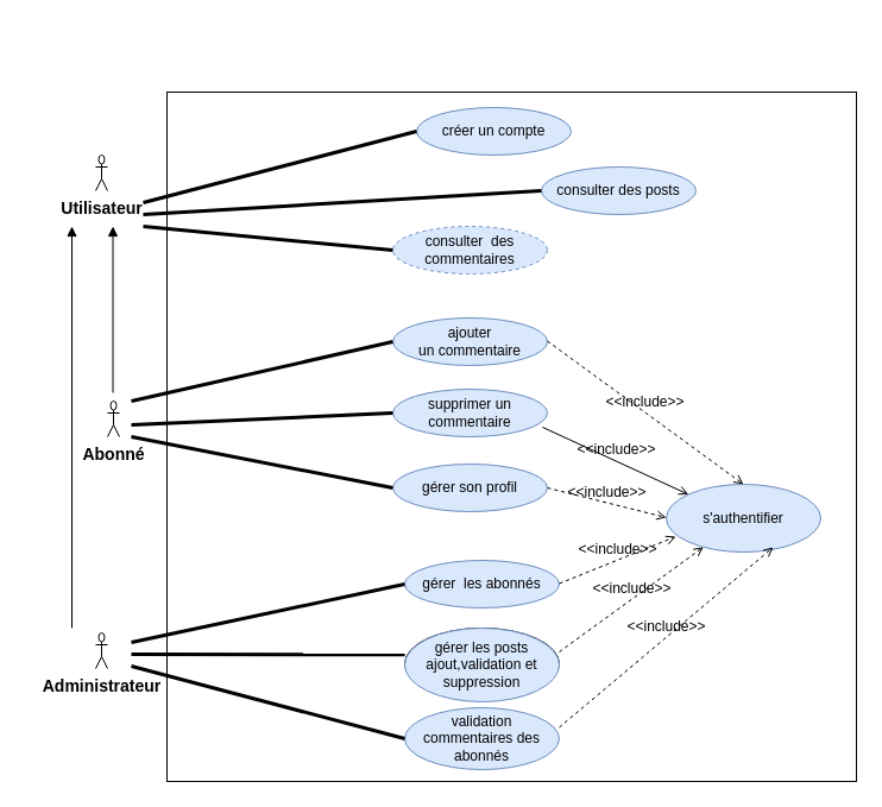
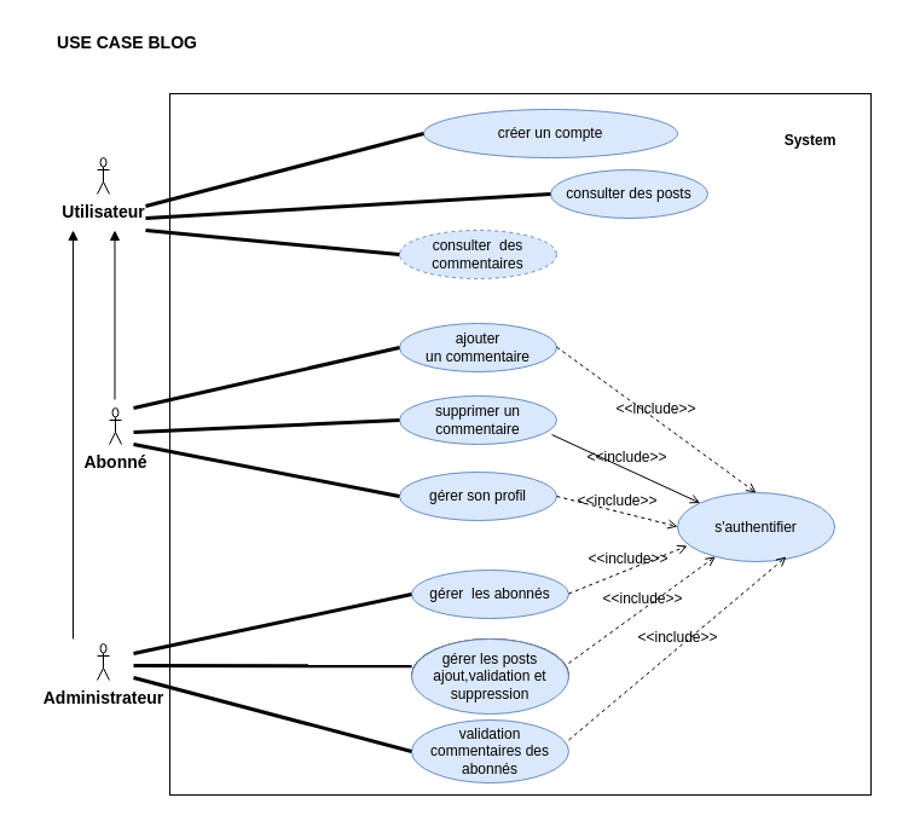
  <mxCell id="0" />
  <mxCell id="1" parent="0" />
  <mxCell id="2" value="" style="whiteSpace=wrap;html=1;aspect=fixed;fontSize=12;" parent="1" vertex="1"><mxGeometry x="140" y="77" width="580" height="580" as="geometry" /></mxCell>
+ <mxCell id="3" value="&lt;b&gt;&lt;font style=&quot;font-size: 14px&quot;&gt;USE CASE BLOG&lt;/font&gt;&lt;/b&gt;" style="text;html=1;strokeColor=none;fillColor=none;align=center;verticalAlign=middle;whiteSpace=wrap;rounded=0;" parent="1" vertex="1"><mxGeometry x="20" y="20" width="170" height="30" as="geometry" /></mxCell>
  <mxCell id="4" value="&lt;b&gt;Utilisateur&lt;/b&gt;" style="shape=umlActor;verticalLabelPosition=bottom;verticalAlign=top;html=1;outlineConnect=0;fontSize=14;" parent="1" vertex="1"><mxGeometry x="80" y="130" width="10" height="30" as="geometry" /></mxCell>
+ <mxCell id="5" value="&lt;b&gt;&lt;font style=&quot;font-size: 12px&quot;&gt;System&lt;/font&gt;&lt;/b&gt;" style="text;html=1;strokeColor=none;fillColor=none;align=center;verticalAlign=middle;whiteSpace=wrap;rounded=0;fontSize=14;" parent="1" vertex="1"><mxGeometry x="640" y="100" width="60" height="30" as="geometry" /></mxCell>
  <mxCell id="6" value="&lt;b&gt;Abonné&lt;/b&gt;" style="shape=umlActor;verticalLabelPosition=bottom;verticalAlign=top;html=1;outlineConnect=0;fontSize=14;" parent="1" vertex="1"><mxGeometry x="90" y="337" width="10" height="30" as="geometry" /></mxCell>
  <mxCell id="7" value="&lt;b&gt;Administrateur&lt;/b&gt;" style="shape=umlActor;verticalLabelPosition=bottom;verticalAlign=top;html=1;outlineConnect=0;fontSize=14;" parent="1" vertex="1"><mxGeometry x="80" y="532" width="10" height="30" as="geometry" /></mxCell>
  <mxCell id="8" value="consulter des posts" style="ellipse;whiteSpace=wrap;html=1;fontSize=12;fillColor=#dae8fc;strokeColor=#6c8ebf;" parent="1" vertex="1"><mxGeometry x="455" y="140" width="130" height="40" as="geometry" /></mxCell>
  <mxCell id="9" value="&lt;span&gt;consulter&amp;nbsp; des commentaires&lt;/span&gt;" style="ellipse;whiteSpace=wrap;html=1;fontSize=12;fillColor=#dae8fc;strokeColor=#6c8ebf;dashed=1;" parent="1" vertex="1"><mxGeometry x="330" y="190" width="130" height="40" as="geometry" /></mxCell>
  <mxCell id="10" value="&lt;span&gt;ajouter &lt;br&gt;un commentaire&lt;/span&gt;" style="ellipse;whiteSpace=wrap;html=1;fontSize=12;fillColor=#dae8fc;strokeColor=#6c8ebf;" parent="1" vertex="1"><mxGeometry x="330" y="267" width="130" height="40" as="geometry" /></mxCell>
  <mxCell id="11" value="supprimer un commentaire" style="ellipse;whiteSpace=wrap;html=1;fontSize=12;fillColor=#dae8fc;strokeColor=#6c8ebf;" parent="1" vertex="1"><mxGeometry x="330" y="327" width="130" height="40" as="geometry" /></mxCell>
- <mxCell id="12" value="créer un compte" style="ellipse;whiteSpace=wrap;html=1;fontSize=12;fillColor=#dae8fc;strokeColor=#6c8ebf;" parent="1" vertex="1"><mxGeometry x="350" y="90" width="130" height="40" as="geometry" /></mxCell>
+ <mxCell id="12" value="créer un compte" style="ellipse;whiteSpace=wrap;html=1;fontSize=12;fillColor=#dae8fc;strokeColor=#6c8ebf;" parent="1" vertex="1"><mxGeometry x="350" y="90" width="210" height="40" as="geometry" /></mxCell>
  <mxCell id="13" value="s'authentifier" style="ellipse;whiteSpace=wrap;html=1;fontSize=12;fillColor=#dae8fc;strokeColor=#6c8ebf;" parent="1" vertex="1"><mxGeometry x="560" y="407" width="130" height="57" as="geometry" /></mxCell>
  <mxCell id="14" value="gérer son profil" style="ellipse;whiteSpace=wrap;html=1;fontSize=12;fillColor=#dae8fc;strokeColor=#6c8ebf;" parent="1" vertex="1"><mxGeometry x="330" y="390" width="130" height="40" as="geometry" /></mxCell>
  <mxCell id="15" value="gérer les posts&lt;br&gt;ajout, modification, suppression" style="ellipse;whiteSpace=wrap;html=1;fontSize=12;" parent="1" vertex="1"><mxGeometry x="340" y="528" width="130" height="60" as="geometry" /></mxCell>
  <mxCell id="16" value="validation commentaires des abonnés" style="ellipse;whiteSpace=wrap;html=1;fontSize=12;fillColor=#dae8fc;strokeColor=#6c8ebf;" parent="1" vertex="1"><mxGeometry x="340" y="595" width="130" height="52" as="geometry" /></mxCell>
  <mxCell id="17" value="gérer&amp;nbsp; les abonnés" style="ellipse;whiteSpace=wrap;html=1;fontSize=12;fillColor=#dae8fc;strokeColor=#6c8ebf;" parent="1" vertex="1"><mxGeometry x="340" y="471" width="130" height="40" as="geometry" /></mxCell>
  <mxCell id="18" value="&amp;lt;&amp;lt;include&amp;gt;&amp;gt;" style="html=1;verticalAlign=bottom;labelBackgroundColor=none;endArrow=open;endFill=0;dashed=1;rounded=0;fontSize=12;entryX=0.5;entryY=0;entryDx=0;entryDy=0;" parent="1" target="13" edge="1"><mxGeometry width="160" relative="1" as="geometry"><mxPoint x="460" y="286.5" as="sourcePoint" /><mxPoint x="620" y="286.5" as="targetPoint" /></mxGeometry></mxCell>
  <mxCell id="19" value="&amp;lt;&amp;lt;include&amp;gt;&amp;gt;" style="html=1;verticalAlign=bottom;labelBackgroundColor=none;endArrow=open;endFill=0;dashed=0;rounded=0;fontSize=12;entryX=0;entryY=0;entryDx=0;entryDy=0;exitX=0.969;exitY=0.8;exitDx=0;exitDy=0;exitPerimeter=0;" parent="1" source="11" target="13" edge="1"><mxGeometry width="160" relative="1" as="geometry"><mxPoint x="455" y="390" as="sourcePoint" /><mxPoint x="615" y="390" as="targetPoint" /></mxGeometry></mxCell>
  <mxCell id="20" value="&amp;lt;&amp;lt;include&amp;gt;&amp;gt;" style="html=1;verticalAlign=bottom;labelBackgroundColor=none;endArrow=open;endFill=0;dashed=1;rounded=0;fontSize=12;" parent="1" edge="1"><mxGeometry width="160" relative="1" as="geometry"><mxPoint x="460" y="410" as="sourcePoint" /><mxPoint x="560" y="435" as="targetPoint" /></mxGeometry></mxCell>
  <mxCell id="21" value="&amp;lt;&amp;lt;include&amp;gt;&amp;gt;" style="html=1;verticalAlign=bottom;labelBackgroundColor=none;endArrow=open;endFill=0;dashed=1;rounded=0;fontSize=12;entryX=0.062;entryY=0.772;entryDx=0;entryDy=0;entryPerimeter=0;" parent="1" target="13" edge="1"><mxGeometry width="160" relative="1" as="geometry"><mxPoint x="470" y="490.5" as="sourcePoint" /><mxPoint x="630" y="490.5" as="targetPoint" /></mxGeometry></mxCell>
  <mxCell id="22" value="&amp;lt;&amp;lt;include&amp;gt;&amp;gt;" style="html=1;verticalAlign=bottom;labelBackgroundColor=none;endArrow=open;endFill=0;dashed=1;rounded=0;fontSize=12;entryX=0.692;entryY=0.93;entryDx=0;entryDy=0;entryPerimeter=0;" parent="1" target="13" edge="1"><mxGeometry width="160" relative="1" as="geometry"><mxPoint x="470" y="611.5" as="sourcePoint" /><mxPoint x="630" y="611.5" as="targetPoint" /></mxGeometry></mxCell>
  <mxCell id="23" value="&amp;lt;&amp;lt;include&amp;gt;&amp;gt;" style="html=1;verticalAlign=bottom;labelBackgroundColor=none;endArrow=open;endFill=0;dashed=1;rounded=0;fontSize=12;" parent="1" target="13" edge="1"><mxGeometry width="160" relative="1" as="geometry"><mxPoint x="470" y="548" as="sourcePoint" /><mxPoint x="649.96" y="396.51" as="targetPoint" /></mxGeometry></mxCell>
  <mxCell id="24" value="" style="html=1;verticalAlign=bottom;labelBackgroundColor=none;endArrow=block;endFill=1;rounded=0;fontSize=12;" parent="1" edge="1"><mxGeometry width="160" relative="1" as="geometry"><mxPoint x="60" y="528" as="sourcePoint" /><mxPoint x="60" y="190" as="targetPoint" /></mxGeometry></mxCell>
  <mxCell id="25" value="" style="html=1;verticalAlign=bottom;labelBackgroundColor=none;endArrow=block;endFill=1;rounded=0;fontSize=12;" parent="1" edge="1"><mxGeometry width="160" relative="1" as="geometry"><mxPoint x="94.5" y="330" as="sourcePoint" /><mxPoint x="94.5" y="190" as="targetPoint" /></mxGeometry></mxCell>
  <mxCell id="26" value="" style="endArrow=none;startArrow=none;endFill=0;startFill=0;endSize=8;html=1;verticalAlign=bottom;labelBackgroundColor=none;strokeWidth=3;rounded=0;fontSize=12;entryX=0;entryY=0.5;entryDx=0;entryDy=0;" parent="1" target="12" edge="1"><mxGeometry width="160" relative="1" as="geometry"><mxPoint x="120" y="170" as="sourcePoint" /><mxPoint x="280" y="179" as="targetPoint" /></mxGeometry></mxCell>
  <mxCell id="27" value="" style="endArrow=none;startArrow=none;endFill=0;startFill=0;endSize=8;html=1;verticalAlign=bottom;labelBackgroundColor=none;strokeWidth=3;rounded=0;fontSize=12;entryX=0;entryY=0.5;entryDx=0;entryDy=0;" parent="1" target="9" edge="1"><mxGeometry width="160" relative="1" as="geometry"><mxPoint x="120" y="190" as="sourcePoint" /><mxPoint x="350" y="140" as="targetPoint" /></mxGeometry></mxCell>
  <mxCell id="28" value="" style="endArrow=none;startArrow=none;endFill=0;startFill=0;endSize=8;html=1;verticalAlign=bottom;labelBackgroundColor=none;strokeWidth=3;rounded=0;fontSize=12;entryX=0;entryY=0.5;entryDx=0;entryDy=0;" parent="1" target="8" edge="1"><mxGeometry width="160" relative="1" as="geometry"><mxPoint x="120" y="180" as="sourcePoint" /><mxPoint x="370" y="130" as="targetPoint" /></mxGeometry></mxCell>
  <mxCell id="29" value="" style="endArrow=none;startArrow=none;endFill=0;startFill=0;endSize=8;html=1;verticalAlign=bottom;labelBackgroundColor=none;strokeWidth=3;rounded=0;fontSize=12;entryX=0;entryY=0.5;entryDx=0;entryDy=0;" parent="1" target="10" edge="1"><mxGeometry width="160" relative="1" as="geometry"><mxPoint x="110" y="337" as="sourcePoint" /><mxPoint x="320" y="357" as="targetPoint" /></mxGeometry></mxCell>
  <mxCell id="30" value="" style="endArrow=none;startArrow=none;endFill=0;startFill=0;endSize=8;html=1;verticalAlign=bottom;labelBackgroundColor=none;strokeWidth=3;rounded=0;fontSize=12;entryX=0;entryY=0.5;entryDx=0;entryDy=0;" parent="1" target="11" edge="1"><mxGeometry width="160" relative="1" as="geometry"><mxPoint x="110" y="357" as="sourcePoint" /><mxPoint x="320" y="377" as="targetPoint" /></mxGeometry></mxCell>
  <mxCell id="31" value="" style="endArrow=none;startArrow=none;endFill=0;startFill=0;endSize=8;html=1;verticalAlign=bottom;labelBackgroundColor=none;strokeWidth=3;rounded=0;fontSize=12;entryX=0;entryY=0.5;entryDx=0;entryDy=0;" parent="1" target="14" edge="1"><mxGeometry width="160" relative="1" as="geometry"><mxPoint x="110" y="367" as="sourcePoint" /><mxPoint x="320" y="387" as="targetPoint" /></mxGeometry></mxCell>
  <mxCell id="32" value="" style="endArrow=none;startArrow=none;endFill=0;startFill=0;endSize=8;html=1;verticalAlign=bottom;labelBackgroundColor=none;strokeWidth=3;rounded=0;fontSize=12;entryX=0;entryY=0.5;entryDx=0;entryDy=0;" parent="1" target="16" edge="1"><mxGeometry width="160" relative="1" as="geometry"><mxPoint x="110" y="560" as="sourcePoint" /><mxPoint x="320" y="580" as="targetPoint" /></mxGeometry></mxCell>
  <mxCell id="33" value="" style="endArrow=none;startArrow=none;endFill=0;startFill=0;endSize=8;html=1;verticalAlign=bottom;labelBackgroundColor=none;strokeWidth=3;rounded=0;fontSize=12;entryX=0.316;entryY=0.825;entryDx=0;entryDy=0;entryPerimeter=0;" parent="1" edge="1"><mxGeometry width="160" relative="1" as="geometry"><mxPoint x="110" y="550" as="sourcePoint" /><mxPoint x="340.12" y="550.25" as="targetPoint" /></mxGeometry></mxCell>
  <mxCell id="34" value="" style="endArrow=none;startArrow=none;endFill=0;startFill=0;endSize=8;html=1;verticalAlign=bottom;labelBackgroundColor=none;strokeWidth=3;rounded=0;fontSize=12;entryX=0;entryY=0.5;entryDx=0;entryDy=0;" parent="1" target="17" edge="1"><mxGeometry width="160" relative="1" as="geometry"><mxPoint x="110" y="540" as="sourcePoint" /><mxPoint x="320" y="560" as="targetPoint" /></mxGeometry></mxCell>
  <mxCell id="35" value="gérer les posts&lt;br&gt;ajout,validation et suppression" style="ellipse;whiteSpace=wrap;html=1;fontSize=12;fillColor=#dae8fc;strokeColor=#6c8ebf;" parent="1" vertex="1"><mxGeometry x="340" y="528" width="130" height="62" as="geometry" /></mxCell>
